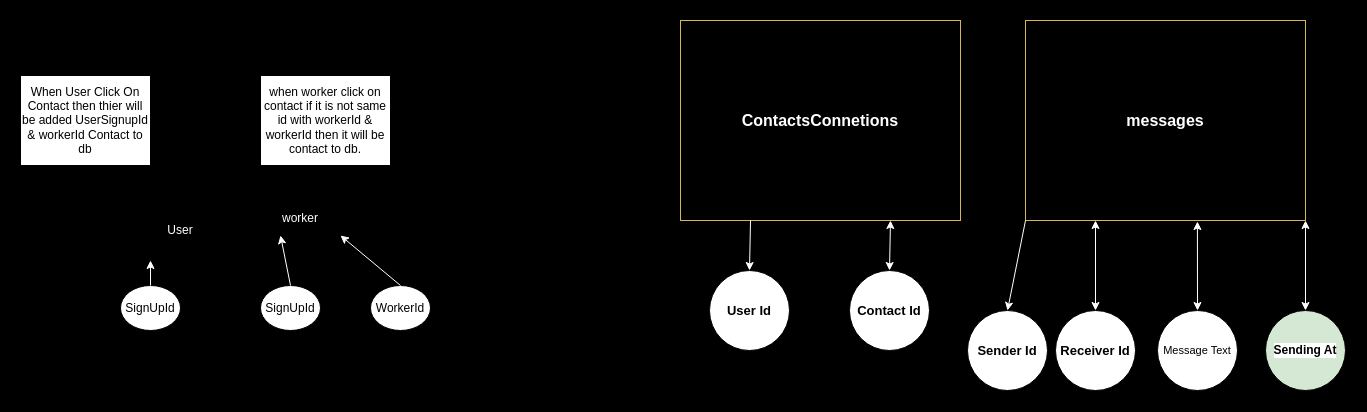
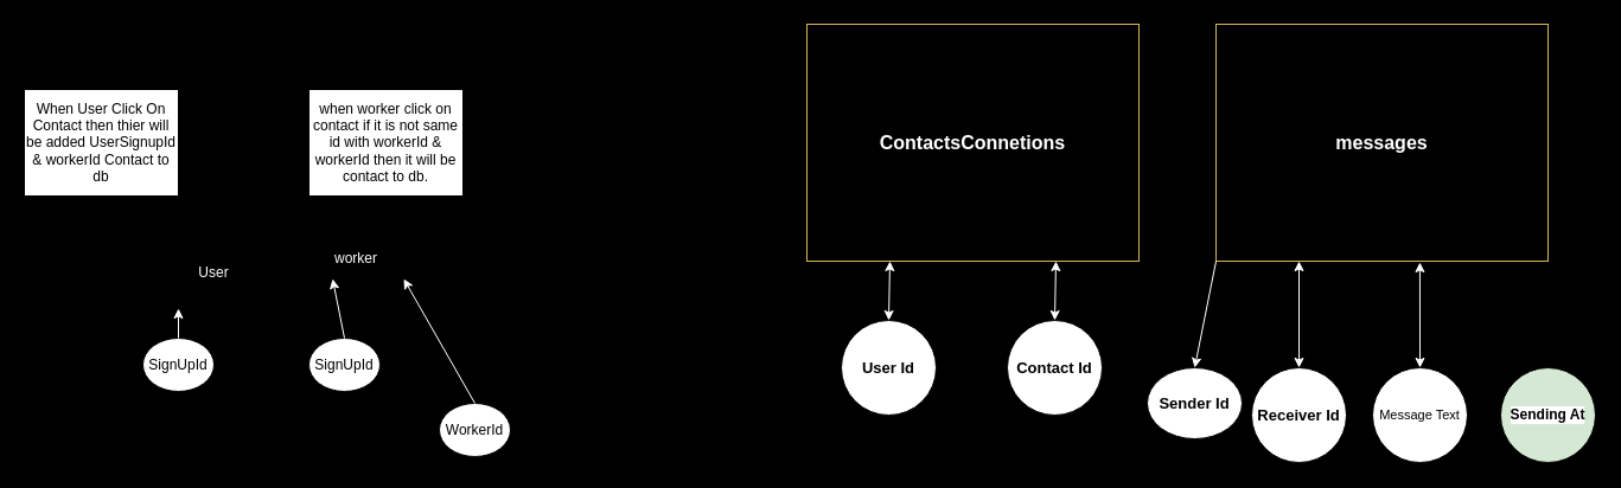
  <mxCell id="0" />
  <mxCell id="1" parent="0" />
  <mxCell id="2" style="edgeStyle=none;html=1;" parent="1" source="3" edge="1"><mxGeometry relative="1" as="geometry"><mxPoint x="950" y="230" as="targetPoint" /></mxGeometry></mxCell>
  <mxCell id="3" value="&lt;font style=&quot;color: rgb(255, 255, 255);&quot;&gt;messages&lt;/font&gt;" style="rounded=0;whiteSpace=wrap;html=1;fillColor=#000000;strokeColor=#d6b656;fontFamily=Helvetica;textShadow=1;align=center;horizontal=1;fontSize=16;fontStyle=1" parent="1" vertex="1"><mxGeometry x="1025" y="20" width="280" height="200" as="geometry" /></mxCell>
  <mxCell id="4" value="" style="endArrow=none;startArrow=classic;html=1;fontSize=15;labelBackgroundColor=default;fontColor=#FFFFFF;fillColor=#FFFFFF;labelBorderColor=#FFFFFF;strokeColor=#FFFFFF;entryX=0;entryY=1;entryDx=0;entryDy=0;exitX=0.5;exitY=0;exitDx=0;exitDy=0;" parent="1" source="5" target="3" edge="1"><mxGeometry width="50" height="50" relative="1" as="geometry"><mxPoint x="980" y="320" as="sourcePoint" /><mxPoint x="1030" y="200" as="targetPoint" /></mxGeometry></mxCell>
- <mxCell id="5" value="S&lt;span style=&quot;background-color: light-dark(rgb(255, 255, 255), rgb(18, 18, 18));&quot;&gt;ender Id&lt;/span&gt;" style="ellipse;whiteSpace=wrap;html=1;aspect=fixed;strokeColor=#000000;labelBorderColor=none;labelBackgroundColor=#ffffff;textShadow=0;fontSize=13;fontStyle=1" parent="1" vertex="1"><mxGeometry x="967" y="310" width="80" height="80" as="geometry" /></mxCell>
+ <mxCell id="5" value="S&lt;span style=&quot;background-color: light-dark(rgb(255, 255, 255), rgb(18, 18, 18));&quot;&gt;ender Id&lt;/span&gt;" style="ellipse;whiteSpace=wrap;html=1;aspect=fixed;strokeColor=#000000;labelBorderColor=none;labelBackgroundColor=#ffffff;textShadow=0;fontSize=13;fontStyle=1" parent="1" vertex="1"><mxGeometry x="967" y="310" width="80" height="60" as="geometry" /></mxCell>
  <mxCell id="6" value="Receiver Id" style="ellipse;whiteSpace=wrap;html=1;aspect=fixed;strokeColor=#000000;labelBorderColor=none;labelBackgroundColor=#ffffff;textShadow=0;fontSize=13;fontStyle=1" parent="1" vertex="1"><mxGeometry x="1055" y="310" width="80" height="80" as="geometry" /></mxCell>
  <mxCell id="7" value="" style="endArrow=classic;startArrow=classic;html=1;fontSize=15;labelBackgroundColor=default;fontColor=#FFFFFF;fillColor=#FFFFFF;labelBorderColor=#FFFFFF;strokeColor=#FFFFFF;entryX=0.25;entryY=1;entryDx=0;entryDy=0;exitX=0.5;exitY=0;exitDx=0;exitDy=0;" parent="1" source="6" target="3" edge="1"><mxGeometry width="50" height="50" relative="1" as="geometry"><mxPoint x="1101" y="330" as="sourcePoint" /><mxPoint x="1080" y="180" as="targetPoint" /></mxGeometry></mxCell>
  <mxCell id="8" value="Message Text" style="ellipse;whiteSpace=wrap;html=1;aspect=fixed;strokeColor=#000000;labelBorderColor=none;labelBackgroundColor=#ffffff;textShadow=0;fontSize=11;fontStyle=0;align=center;" parent="1" vertex="1"><mxGeometry x="1157" y="310" width="80" height="80" as="geometry" /></mxCell>
  <mxCell id="9" value="" style="endArrow=classic;startArrow=classic;html=1;fontSize=15;labelBackgroundColor=default;fontColor=#FFFFFF;fillColor=#FFFFFF;labelBorderColor=#FFFFFF;strokeColor=#FFFFFF;exitX=0.5;exitY=0;exitDx=0;exitDy=0;entryX=0.614;entryY=1.005;entryDx=0;entryDy=0;entryPerimeter=0;" parent="1" source="8" target="3" edge="1"><mxGeometry width="50" height="50" relative="1" as="geometry"><mxPoint x="1202.5" y="310" as="sourcePoint" /><mxPoint x="1190" y="230" as="targetPoint" /></mxGeometry></mxCell>
  <mxCell id="10" value="Sending At" style="ellipse;whiteSpace=wrap;html=1;aspect=fixed;strokeColor=#000000;labelBorderColor=none;labelBackgroundColor=#ffffff;textShadow=0;fontSize=12;fontStyle=1;align=center;fillColor=#d5e8d4;" parent="1" vertex="1"><mxGeometry x="1265" y="310" width="80" height="80" as="geometry" /></mxCell>
- <mxCell id="11" value="" style="endArrow=classic;startArrow=classic;html=1;fontSize=15;labelBackgroundColor=default;fontColor=#FFFFFF;fillColor=#FFFFFF;labelBorderColor=#FFFFFF;strokeColor=#FFFFFF;exitX=0.5;exitY=0;exitDx=0;exitDy=0;entryX=1;entryY=1;entryDx=0;entryDy=0;" parent="1" source="10" target="3" edge="1"><mxGeometry width="50" height="50" relative="1" as="geometry"><mxPoint x="1298" y="310" as="sourcePoint" /><mxPoint x="1290" y="221" as="targetPoint" /></mxGeometry></mxCell>
  <mxCell id="12" value="&lt;font style=&quot;color: rgb(255, 255, 255);&quot;&gt;ContactsConnetions&lt;/font&gt;" style="rounded=0;whiteSpace=wrap;html=1;fillColor=#000000;strokeColor=#d6b656;fontFamily=Helvetica;textShadow=1;align=center;horizontal=1;fontSize=16;fontStyle=1" parent="1" vertex="1"><mxGeometry x="680" y="20" width="280" height="200" as="geometry" /></mxCell>
  <mxCell id="13" value="User Id" style="ellipse;whiteSpace=wrap;html=1;aspect=fixed;strokeColor=#000000;labelBorderColor=none;labelBackgroundColor=#ffffff;textShadow=0;fontSize=13;fontStyle=1" parent="1" vertex="1"><mxGeometry x="709" y="270" width="80" height="80" as="geometry" /></mxCell>
  <mxCell id="14" value="Contact Id" style="ellipse;whiteSpace=wrap;html=1;aspect=fixed;strokeColor=#000000;labelBorderColor=none;labelBackgroundColor=#ffffff;textShadow=0;fontSize=13;fontStyle=1" parent="1" vertex="1"><mxGeometry x="849" y="270" width="80" height="80" as="geometry" /></mxCell>
  <mxCell id="15" value="" style="endArrow=classic;startArrow=classic;html=1;fontSize=15;labelBackgroundColor=default;fontColor=#FFFFFF;fillColor=#FFFFFF;labelBorderColor=#FFFFFF;strokeColor=#FFFFFF;exitX=0.5;exitY=0;exitDx=0;exitDy=0;entryX=0.75;entryY=1;entryDx=0;entryDy=0;" parent="1" source="14" target="12" edge="1"><mxGeometry width="50" height="50" relative="1" as="geometry"><mxPoint x="877.5" y="270" as="sourcePoint" /><mxPoint x="878" y="230" as="targetPoint" /></mxGeometry></mxCell>
- <mxCell id="16" value="" style="endArrow=none;startArrow=classic;html=1;fontSize=15;labelBackgroundColor=default;fontColor=#FFFFFF;fillColor=#FFFFFF;labelBorderColor=#FFFFFF;strokeColor=#FFFFFF;entryX=0.25;entryY=1;entryDx=0;entryDy=0;exitX=0.5;exitY=0;exitDx=0;exitDy=0;" parent="1" source="13" target="12" edge="1"><mxGeometry width="50" height="50" relative="1" as="geometry"><mxPoint x="750" y="270" as="sourcePoint" /><mxPoint x="755" y="180" as="targetPoint" /></mxGeometry></mxCell>
+ <mxCell id="16" value="" style="endArrow=classic;startArrow=classic;html=1;fontSize=15;labelBackgroundColor=default;fontColor=#FFFFFF;fillColor=#FFFFFF;labelBorderColor=#FFFFFF;strokeColor=#FFFFFF;entryX=0.25;entryY=1;entryDx=0;entryDy=0;exitX=0.5;exitY=0;exitDx=0;exitDy=0;" parent="1" source="13" target="12" edge="1"><mxGeometry width="50" height="50" relative="1" as="geometry"><mxPoint x="750" y="270" as="sourcePoint" /><mxPoint x="755" y="180" as="targetPoint" /></mxGeometry></mxCell>
  <mxCell id="17" value="&lt;font style=&quot;color: rgb(255, 255, 255);&quot;&gt;User&lt;/font&gt;" style="rounded=0;whiteSpace=wrap;html=1;fillColor=#000000;" vertex="1" parent="1"><mxGeometry x="120" y="200" width="120" height="60" as="geometry" /></mxCell>
  <mxCell id="18" value="&lt;font style=&quot;color: rgb(255, 255, 255);&quot;&gt;worker&lt;/font&gt;" style="rounded=0;whiteSpace=wrap;html=1;fillColor=#000000;" vertex="1" parent="1"><mxGeometry x="260" y="200" width="80" height="35" as="geometry" /></mxCell>
  <mxCell id="19" value="SignUpId" style="ellipse;whiteSpace=wrap;html=1;" vertex="1" parent="1"><mxGeometry x="120" y="285" width="60" height="45" as="geometry" /></mxCell>
  <mxCell id="20" value="SignUpId" style="ellipse;whiteSpace=wrap;html=1;" vertex="1" parent="1"><mxGeometry x="260" y="285" width="60" height="45" as="geometry" /></mxCell>
- <mxCell id="21" value="WorkerId" style="ellipse;whiteSpace=wrap;html=1;" vertex="1" parent="1"><mxGeometry x="370" y="285" width="60" height="45" as="geometry" /></mxCell>
+ <mxCell id="21" value="WorkerId" style="ellipse;whiteSpace=wrap;html=1;" vertex="1" parent="1"><mxGeometry x="370" y="340" width="60" height="45" as="geometry" /></mxCell>
  <mxCell id="22" value="" style="endArrow=classic;html=1;strokeColor=#FFFFFF;entryX=0.25;entryY=1;entryDx=0;entryDy=0;exitX=0.5;exitY=0;exitDx=0;exitDy=0;" edge="1" parent="1" source="19" target="17"><mxGeometry width="50" height="50" relative="1" as="geometry"><mxPoint x="0" y="270" as="sourcePoint" /><mxPoint x="0" y="210" as="targetPoint" /></mxGeometry></mxCell>
  <mxCell id="23" value="" style="endArrow=classic;html=1;strokeColor=#FFFFFF;entryX=1;entryY=1;entryDx=0;entryDy=0;exitX=0.5;exitY=0;exitDx=0;exitDy=0;" edge="1" parent="1" source="21" target="18"><mxGeometry width="50" height="50" relative="1" as="geometry"><mxPoint x="160" y="295" as="sourcePoint" /><mxPoint x="160" y="270" as="targetPoint" /></mxGeometry></mxCell>
  <mxCell id="24" value="" style="endArrow=classic;html=1;strokeColor=#FFFFFF;entryX=0.25;entryY=1;entryDx=0;entryDy=0;exitX=0.5;exitY=0;exitDx=0;exitDy=0;" edge="1" parent="1" source="20" target="18"><mxGeometry width="50" height="50" relative="1" as="geometry"><mxPoint x="170" y="305" as="sourcePoint" /><mxPoint x="170" y="280" as="targetPoint" /></mxGeometry></mxCell>
  <mxCell id="25" value="When User Click On Contact then thier will be added UserSignupId &amp;amp; workerId Contact to db" style="rounded=0;whiteSpace=wrap;html=1;" vertex="1" parent="1"><mxGeometry x="20" y="75" width="130" height="90" as="geometry" /></mxCell>
  <mxCell id="26" value="when worker click on contact if it is not same id with workerId &amp;amp; workerId then it will be contact to db." style="rounded=0;whiteSpace=wrap;html=1;" vertex="1" parent="1"><mxGeometry x="260" y="75" width="130" height="90" as="geometry" /></mxCell>
